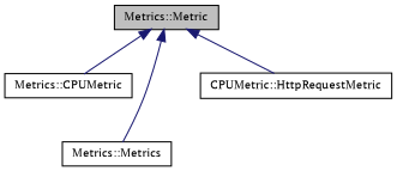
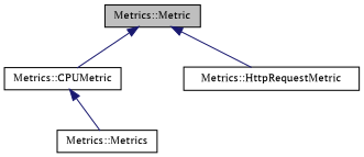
  digraph {
    fontname="PT Serif"
    node [color=black fillcolor=white fontname="PT Serif" fontsize=10 shape=record style=filled]
    edge [color=midnightblue dir=back fontname="PT Serif" fontsize=10 labelfontname=Helvetica labelfontsize=10 style=solid]
    n1 [fillcolor=grey75 fontcolor=black height=0.2 label="Metrics::Metric" width=0.4]
    n2 [height=0.2 label="Metrics::CPUMetric" width=0.4]
    n3 [height=0.2 label="Metrics::Metrics" width=0.4]
-   n4 [height=0.2 label="CPUMetric::HttpRequestMetric" width=0.4]
+   n4 [height=0.2 label="Metrics::HttpRequestMetric" width=0.4]
    n1 -> n2
-   n1 -> n3
+   n2 -> n3
    n1 -> n4
  }
